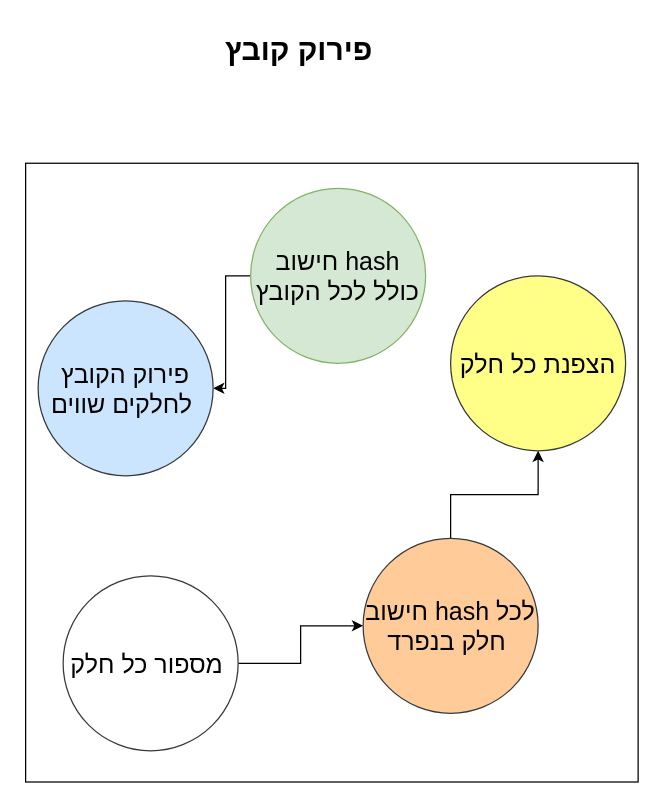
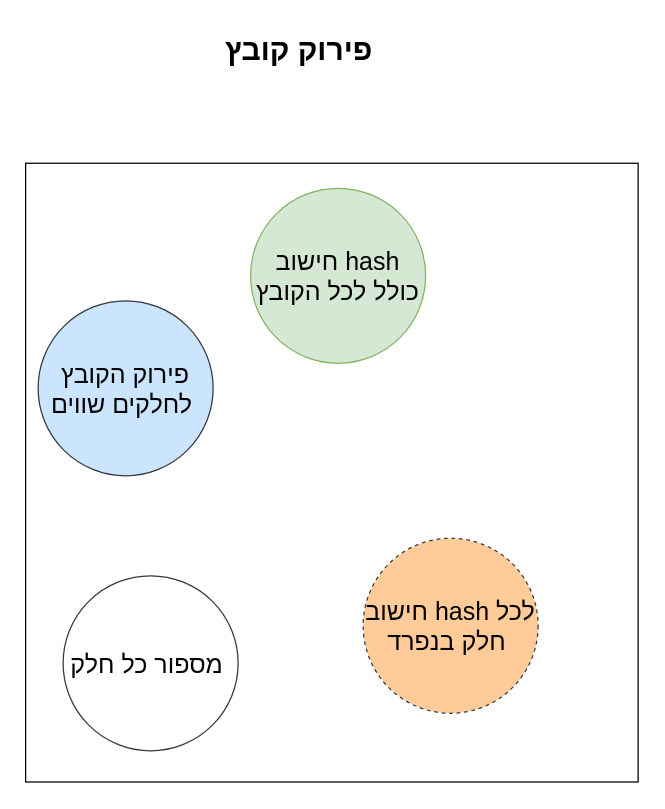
  <mxCell id="0" />
  <mxCell id="1" parent="0" />
  <mxCell id="2" value="" style="rounded=0;whiteSpace=wrap;html=1;" vertex="1" parent="1"><mxGeometry x="20" y="130" width="490" height="495" as="geometry" /></mxCell>
- <mxCell id="3" value="&lt;font style=&quot;font-size: 20px;&quot;&gt;הצפנת כל חלק&lt;/font&gt;" style="ellipse;whiteSpace=wrap;html=1;aspect=fixed;fillColor=#ffff88;strokeColor=#36393d;fontSize=20;" vertex="1" parent="1"><mxGeometry x="360" y="220" width="140" height="140" as="geometry" /></mxCell>
- <mxCell id="4" style="edgeStyle=orthogonalEdgeStyle;rounded=0;orthogonalLoop=1;jettySize=auto;html=1;" edge="1" parent="1" source="5" target="6"><mxGeometry relative="1" as="geometry" /></mxCell>
  <mxCell id="5" value="&lt;font style=&quot;font-size: 20px;&quot;&gt;חישוב hash כולל לכל הקובץ&lt;/font&gt;" style="ellipse;whiteSpace=wrap;html=1;aspect=fixed;fontSize=20;fillColor=#d5e8d4;strokeColor=#82b366;" vertex="1" parent="1"><mxGeometry x="200" y="150" width="140" height="140" as="geometry" /></mxCell>
  <mxCell id="6" value="פירוק הקובץ לחלקים שווים&amp;nbsp;" style="ellipse;whiteSpace=wrap;html=1;aspect=fixed;fillColor=#cce5ff;strokeColor=#36393d;fontSize=20;" vertex="1" parent="1"><mxGeometry x="30" y="240" width="140" height="140" as="geometry" /></mxCell>
- <mxCell id="7" value="" style="edgeStyle=orthogonalEdgeStyle;rounded=0;orthogonalLoop=1;jettySize=auto;html=1;" edge="1" parent="1" source="8" target="3"><mxGeometry relative="1" as="geometry" /></mxCell>
- <mxCell id="8" value="חישוב hash לכל חלק בנפרד&amp;nbsp;" style="ellipse;whiteSpace=wrap;html=1;aspect=fixed;fillColor=#ffcc99;strokeColor=#36393d;fontSize=20;" vertex="1" parent="1"><mxGeometry x="290" y="430" width="140" height="140" as="geometry" /></mxCell>
- <mxCell id="9" style="edgeStyle=orthogonalEdgeStyle;rounded=0;orthogonalLoop=1;jettySize=auto;html=1;" edge="1" parent="1" source="10" target="8"><mxGeometry relative="1" as="geometry" /></mxCell>
+ <mxCell id="8" value="חישוב hash לכל חלק בנפרד&amp;nbsp;" style="ellipse;whiteSpace=wrap;html=1;aspect=fixed;fillColor=#ffcc99;strokeColor=#36393d;fontSize=20;dashed=1;" vertex="1" parent="1"><mxGeometry x="290" y="430" width="140" height="140" as="geometry" /></mxCell>
  <mxCell id="10" value="מספור כל חלק&amp;nbsp;" style="ellipse;whiteSpace=wrap;html=1;aspect=fixed;fillColor=#ffffff;strokeColor=#36393d;fontSize=20;" vertex="1" parent="1"><mxGeometry x="50" y="460" width="140" height="140" as="geometry" /></mxCell>
  <mxCell id="11" value="&lt;h1&gt;פירוק קובץ&lt;/h1&gt;" style="text;html=1;strokeColor=none;fillColor=none;spacing=5;spacingTop=-20;whiteSpace=wrap;overflow=hidden;rounded=0;" vertex="1" parent="1"><mxGeometry x="175" y="20" width="190" height="50" as="geometry" /></mxCell>
